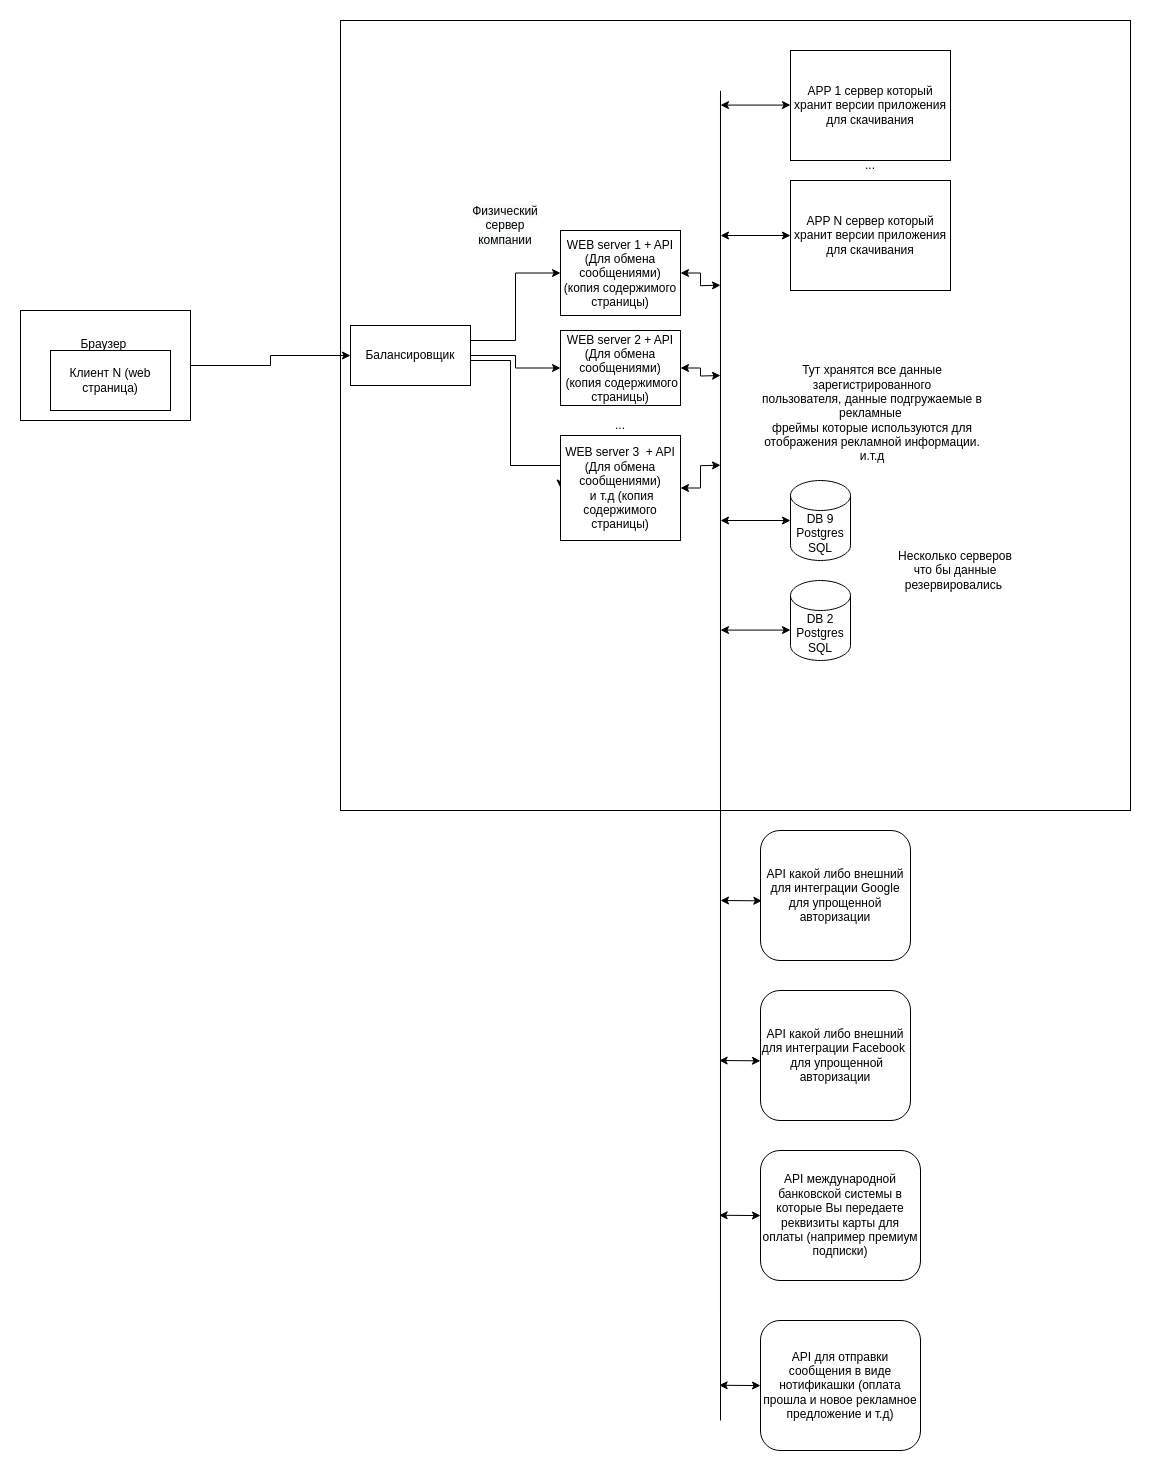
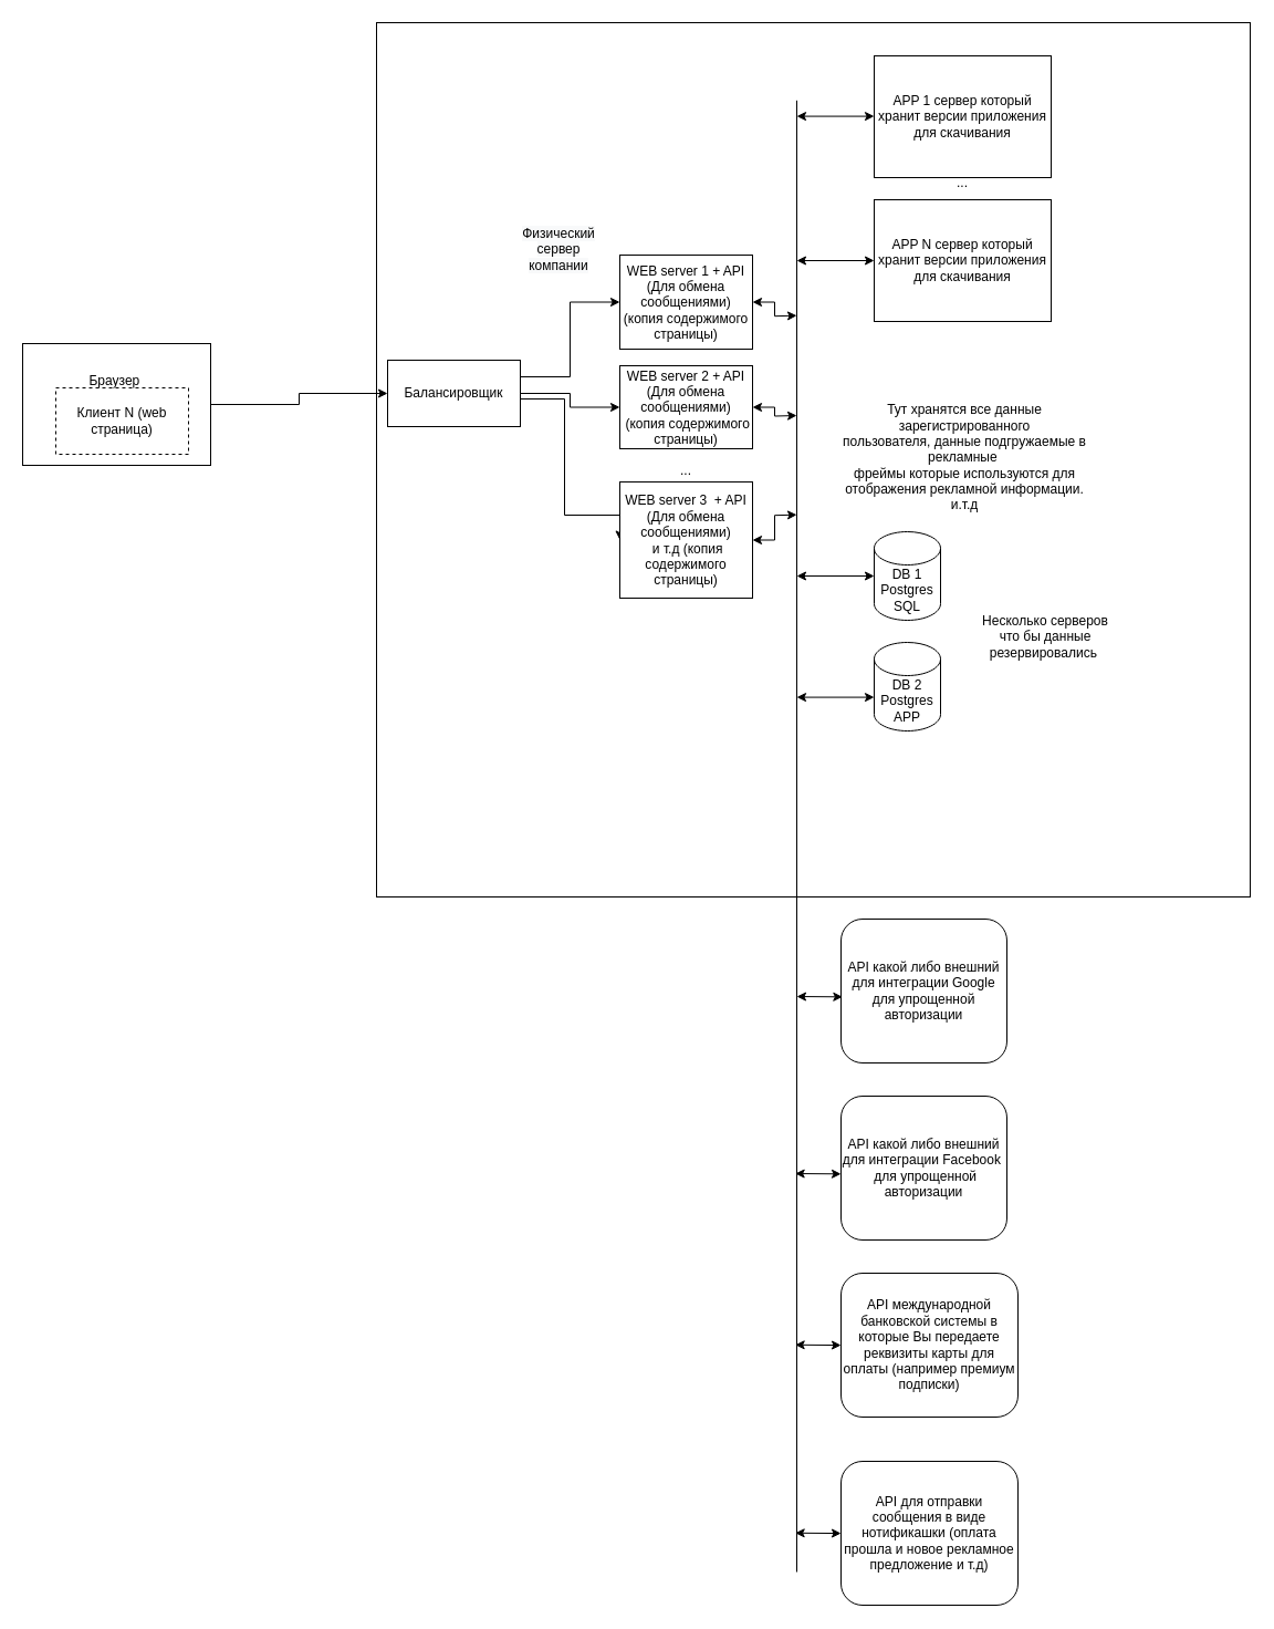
  <mxCell id="0" />
  <mxCell id="1" parent="0" />
  <mxCell id="2" value="" style="whiteSpace=wrap;html=1;aspect=fixed;" vertex="1" parent="1"><mxGeometry x="340" y="20" width="790" height="790" as="geometry" /></mxCell>
  <mxCell id="3" style="edgeStyle=orthogonalEdgeStyle;rounded=0;orthogonalLoop=1;jettySize=auto;html=1;exitX=1;exitY=0.5;exitDx=0;exitDy=0;entryX=0;entryY=0.5;entryDx=0;entryDy=0;" edge="1" parent="1" source="4" target="9"><mxGeometry relative="1" as="geometry" /></mxCell>
  <mxCell id="4" value="Браузер&amp;nbsp;&lt;br&gt;&lt;br&gt;&lt;br&gt;&lt;br&gt;" style="rounded=0;whiteSpace=wrap;html=1;" vertex="1" parent="1"><mxGeometry x="20" y="310" width="170" height="110" as="geometry" /></mxCell>
- <mxCell id="5" value="Клиент N (web страница)" style="rounded=0;whiteSpace=wrap;html=1;" vertex="1" parent="1"><mxGeometry x="50" y="350" width="120" height="60" as="geometry" /></mxCell>
+ <mxCell id="5" value="Клиент N (web страница)" style="rounded=0;whiteSpace=wrap;html=1;dashed=1;" vertex="1" parent="1"><mxGeometry x="50" y="350" width="120" height="60" as="geometry" /></mxCell>
  <mxCell id="6" style="edgeStyle=orthogonalEdgeStyle;rounded=0;orthogonalLoop=1;jettySize=auto;html=1;exitX=1;exitY=0.25;exitDx=0;exitDy=0;entryX=0;entryY=0.5;entryDx=0;entryDy=0;" edge="1" parent="1" source="9" target="11"><mxGeometry relative="1" as="geometry" /></mxCell>
  <mxCell id="7" style="edgeStyle=orthogonalEdgeStyle;rounded=0;orthogonalLoop=1;jettySize=auto;html=1;exitX=1;exitY=0.5;exitDx=0;exitDy=0;" edge="1" parent="1" source="9" target="13"><mxGeometry relative="1" as="geometry" /></mxCell>
  <mxCell id="8" style="edgeStyle=orthogonalEdgeStyle;rounded=0;orthogonalLoop=1;jettySize=auto;html=1;exitX=1;exitY=0.75;exitDx=0;exitDy=0;entryX=0;entryY=0.5;entryDx=0;entryDy=0;" edge="1" parent="1" source="9" target="15"><mxGeometry relative="1" as="geometry"><Array as="points"><mxPoint x="510" y="360" /><mxPoint x="510" y="465" /></Array></mxGeometry></mxCell>
  <mxCell id="9" value="Балансировщик" style="rounded=0;whiteSpace=wrap;html=1;" vertex="1" parent="1"><mxGeometry x="350" y="325" width="120" height="60" as="geometry" /></mxCell>
  <mxCell id="10" style="edgeStyle=orthogonalEdgeStyle;rounded=0;orthogonalLoop=1;jettySize=auto;html=1;exitX=1;exitY=0.5;exitDx=0;exitDy=0;startArrow=classic;startFill=1;" edge="1" parent="1" source="11"><mxGeometry relative="1" as="geometry"><mxPoint x="720" y="284.69" as="targetPoint" /></mxGeometry></mxCell>
  <mxCell id="11" value="WEB server 1 + API (Для обмена сообщениями) (копия содержимого страницы)" style="rounded=0;whiteSpace=wrap;html=1;" vertex="1" parent="1"><mxGeometry x="560" y="230" width="120" height="85" as="geometry" /></mxCell>
  <mxCell id="12" style="edgeStyle=orthogonalEdgeStyle;rounded=0;orthogonalLoop=1;jettySize=auto;html=1;exitX=1;exitY=0.5;exitDx=0;exitDy=0;startArrow=classic;startFill=1;" edge="1" parent="1" source="13"><mxGeometry relative="1" as="geometry"><mxPoint x="720" y="375.034" as="targetPoint" /></mxGeometry></mxCell>
  <mxCell id="13" value="WEB server 2&amp;nbsp;+ API (Для обмена сообщениями)&lt;br&gt;&amp;nbsp;(копия содержимого страницы)" style="rounded=0;whiteSpace=wrap;html=1;" vertex="1" parent="1"><mxGeometry x="560" y="330" width="120" height="75" as="geometry" /></mxCell>
  <mxCell id="14" style="edgeStyle=orthogonalEdgeStyle;rounded=0;orthogonalLoop=1;jettySize=auto;html=1;exitX=1;exitY=0.5;exitDx=0;exitDy=0;startArrow=classic;startFill=1;" edge="1" parent="1" source="15"><mxGeometry relative="1" as="geometry"><mxPoint x="720" y="464.69" as="targetPoint" /></mxGeometry></mxCell>
  <mxCell id="15" value="WEB server 3&amp;nbsp;&amp;nbsp;+ API (Для обмена сообщениями)&lt;br&gt;&amp;nbsp;и т.д (копия содержимого страницы)" style="rounded=0;whiteSpace=wrap;html=1;" vertex="1" parent="1"><mxGeometry x="560" y="435" width="120" height="105" as="geometry" /></mxCell>
  <mxCell id="16" value="&#10;&#10;&lt;span style=&quot;color: rgb(0, 0, 0); font-family: helvetica; font-size: 12px; font-style: normal; font-weight: 400; letter-spacing: normal; text-align: center; text-indent: 0px; text-transform: none; word-spacing: 0px; background-color: rgb(248, 249, 250); display: inline; float: none;&quot;&gt;Физический сервер&lt;/span&gt;&lt;br style=&quot;color: rgb(0, 0, 0); font-family: helvetica; font-size: 12px; font-style: normal; font-weight: 400; letter-spacing: normal; text-align: center; text-indent: 0px; text-transform: none; word-spacing: 0px; background-color: rgb(248, 249, 250);&quot;&gt;&lt;span style=&quot;color: rgb(0, 0, 0); font-family: helvetica; font-size: 12px; font-style: normal; font-weight: 400; letter-spacing: normal; text-align: center; text-indent: 0px; text-transform: none; word-spacing: 0px; background-color: rgb(248, 249, 250); display: inline; float: none;&quot;&gt;компании&lt;/span&gt;&#10;&#10;" style="text;html=1;strokeColor=none;fillColor=none;align=center;verticalAlign=middle;whiteSpace=wrap;rounded=0;" vertex="1" parent="1"><mxGeometry x="475" y="210" width="60" height="30" as="geometry" /></mxCell>
  <mxCell id="17" value="..." style="text;html=1;strokeColor=none;fillColor=none;align=center;verticalAlign=middle;whiteSpace=wrap;rounded=0;" vertex="1" parent="1"><mxGeometry x="590" y="410" width="60" height="30" as="geometry" /></mxCell>
  <mxCell id="18" value="APP N сервер который хранит версии приложения для скачивания" style="rounded=0;whiteSpace=wrap;html=1;" vertex="1" parent="1"><mxGeometry x="790" y="180" width="160" height="110" as="geometry" /></mxCell>
- <mxCell id="19" value="DB 9 Postgres SQL" style="shape=cylinder3;whiteSpace=wrap;html=1;boundedLbl=1;backgroundOutline=1;size=15;" vertex="1" parent="1"><mxGeometry x="790" y="480" width="60" height="80" as="geometry" /></mxCell>
+ <mxCell id="19" value="DB 1 Postgres SQL" style="shape=cylinder3;whiteSpace=wrap;html=1;boundedLbl=1;backgroundOutline=1;size=15;" vertex="1" parent="1"><mxGeometry x="790" y="480" width="60" height="80" as="geometry" /></mxCell>
  <mxCell id="20" value="Тут хранятся все данные зарегистрированного&lt;br&gt;пользователя, данные подгружаемые в рекламные&amp;nbsp;&lt;br&gt;фреймы которые используются для отображения рекламной информации. и.т.д" style="text;html=1;strokeColor=none;fillColor=none;align=center;verticalAlign=middle;whiteSpace=wrap;rounded=0;" vertex="1" parent="1"><mxGeometry x="757" y="345" width="230" height="135" as="geometry" /></mxCell>
  <mxCell id="21" value="" style="endArrow=none;html=1;rounded=0;entryX=0.481;entryY=0.089;entryDx=0;entryDy=0;entryPerimeter=0;" edge="1" parent="1" target="2"><mxGeometry width="50" height="50" relative="1" as="geometry"><mxPoint x="720" y="1420" as="sourcePoint" /><mxPoint x="740" y="290" as="targetPoint" /></mxGeometry></mxCell>
  <mxCell id="22" value="" style="endArrow=classic;startArrow=classic;html=1;rounded=0;entryX=0;entryY=0.5;entryDx=0;entryDy=0;" edge="1" parent="1" target="18"><mxGeometry width="50" height="50" relative="1" as="geometry"><mxPoint x="720" y="235" as="sourcePoint" /><mxPoint x="800" y="220" as="targetPoint" /></mxGeometry></mxCell>
  <mxCell id="23" value="" style="endArrow=classic;startArrow=classic;html=1;rounded=0;entryX=0;entryY=0.5;entryDx=0;entryDy=0;" edge="1" parent="1"><mxGeometry width="50" height="50" relative="1" as="geometry"><mxPoint x="720" y="520" as="sourcePoint" /><mxPoint x="790" y="520" as="targetPoint" /></mxGeometry></mxCell>
  <mxCell id="24" value="APP 1 сервер который хранит версии приложения для скачивания" style="rounded=0;whiteSpace=wrap;html=1;" vertex="1" parent="1"><mxGeometry x="790" y="50" width="160" height="110" as="geometry" /></mxCell>
  <mxCell id="25" value="" style="endArrow=classic;startArrow=classic;html=1;rounded=0;entryX=0;entryY=0.5;entryDx=0;entryDy=0;" edge="1" parent="1"><mxGeometry width="50" height="50" relative="1" as="geometry"><mxPoint x="720" y="104.58" as="sourcePoint" /><mxPoint x="790" y="104.58" as="targetPoint" /></mxGeometry></mxCell>
  <mxCell id="26" value="..." style="text;html=1;strokeColor=none;fillColor=none;align=center;verticalAlign=middle;whiteSpace=wrap;rounded=0;" vertex="1" parent="1"><mxGeometry x="840" y="150" width="60" height="30" as="geometry" /></mxCell>
- <mxCell id="27" value="DB 2 Postgres SQL" style="shape=cylinder3;whiteSpace=wrap;html=1;boundedLbl=1;backgroundOutline=1;size=15;" vertex="1" parent="1"><mxGeometry x="790" y="580" width="60" height="80" as="geometry" /></mxCell>
+ <mxCell id="27" value="DB 2 Postgres APP" style="shape=cylinder3;whiteSpace=wrap;html=1;boundedLbl=1;backgroundOutline=1;size=15;" vertex="1" parent="1"><mxGeometry x="790" y="580" width="60" height="80" as="geometry" /></mxCell>
  <mxCell id="28" value="" style="endArrow=classic;startArrow=classic;html=1;rounded=0;entryX=0.009;entryY=0.541;entryDx=0;entryDy=0;entryPerimeter=0;" edge="1" parent="1" target="29"><mxGeometry width="50" height="50" relative="1" as="geometry"><mxPoint x="720" y="900" as="sourcePoint" /><mxPoint x="790" y="900" as="targetPoint" /></mxGeometry></mxCell>
  <mxCell id="29" value="API какой либо внешний для интеграции Google для упрощенной авторизации" style="rounded=1;whiteSpace=wrap;html=1;" vertex="1" parent="1"><mxGeometry x="760" y="830" width="150" height="130" as="geometry" /></mxCell>
  <mxCell id="30" value="API какой либо внешний для интеграции Facebook&amp;nbsp; &amp;nbsp;для упрощенной авторизации" style="rounded=1;whiteSpace=wrap;html=1;" vertex="1" parent="1"><mxGeometry x="760" y="990" width="150" height="130" as="geometry" /></mxCell>
  <mxCell id="31" value="API международной банковской системы в которые Вы передаете реквизиты карты для оплаты (например премиум подписки)" style="rounded=1;whiteSpace=wrap;html=1;" vertex="1" parent="1"><mxGeometry x="760" y="1150" width="160" height="130" as="geometry" /></mxCell>
  <mxCell id="32" value="" style="endArrow=classic;startArrow=classic;html=1;rounded=0;entryX=0;entryY=0.5;entryDx=0;entryDy=0;" edge="1" parent="1"><mxGeometry width="50" height="50" relative="1" as="geometry"><mxPoint x="720" y="629.58" as="sourcePoint" /><mxPoint x="790" y="629.58" as="targetPoint" /></mxGeometry></mxCell>
  <mxCell id="33" value="" style="endArrow=classic;startArrow=classic;html=1;rounded=0;entryX=0.009;entryY=0.541;entryDx=0;entryDy=0;entryPerimeter=0;" edge="1" parent="1"><mxGeometry width="50" height="50" relative="1" as="geometry"><mxPoint x="718.65" y="1060" as="sourcePoint" /><mxPoint x="760" y="1060.33" as="targetPoint" /></mxGeometry></mxCell>
  <mxCell id="34" value="" style="endArrow=classic;startArrow=classic;html=1;rounded=0;entryX=0.009;entryY=0.541;entryDx=0;entryDy=0;entryPerimeter=0;" edge="1" parent="1"><mxGeometry width="50" height="50" relative="1" as="geometry"><mxPoint x="718.65" y="1214.76" as="sourcePoint" /><mxPoint x="760" y="1215.09" as="targetPoint" /></mxGeometry></mxCell>
- <mxCell id="35" value="Несколько серверов что бы данные резервировались&amp;nbsp;" style="text;html=1;strokeColor=none;fillColor=none;align=center;verticalAlign=middle;whiteSpace=wrap;rounded=0;" vertex="1" parent="1"><mxGeometry x="890" y="525" width="130" height="90" as="geometry" /></mxCell>
+ <mxCell id="35" value="Несколько серверов что бы данные резервировались&amp;nbsp;" style="text;html=1;strokeColor=none;fillColor=none;align=center;verticalAlign=middle;whiteSpace=wrap;rounded=0;" vertex="1" parent="1"><mxGeometry x="880" y="530" width="130" height="90" as="geometry" /></mxCell>
  <mxCell id="36" value="API для отправки сообщения в виде нотификашки (оплата прошла и новое рекламное предложение и т.д)" style="rounded=1;whiteSpace=wrap;html=1;" vertex="1" parent="1"><mxGeometry x="760" y="1320" width="160" height="130" as="geometry" /></mxCell>
  <mxCell id="37" value="" style="endArrow=classic;startArrow=classic;html=1;rounded=0;entryX=0.009;entryY=0.541;entryDx=0;entryDy=0;entryPerimeter=0;" edge="1" parent="1"><mxGeometry width="50" height="50" relative="1" as="geometry"><mxPoint x="718.65" y="1384.76" as="sourcePoint" /><mxPoint x="760" y="1385.09" as="targetPoint" /></mxGeometry></mxCell>
